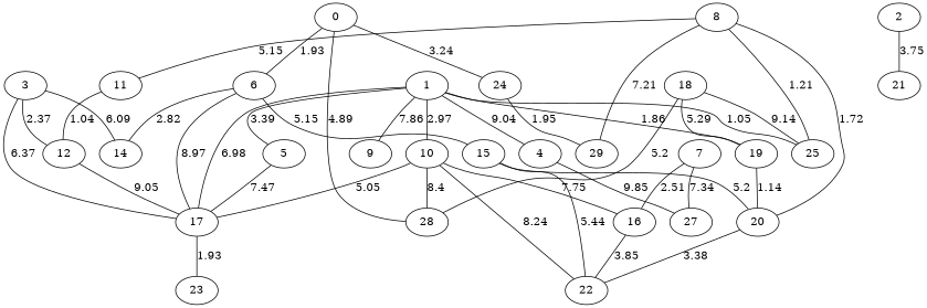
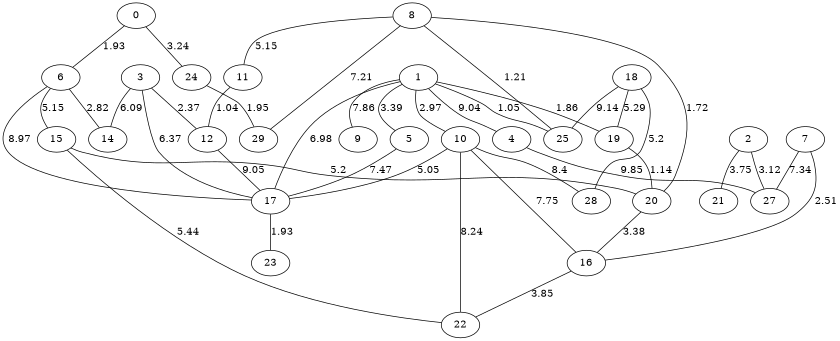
  graph {
    0
    6
    24
    28
    4
    27
    17
    14
    15
    29
    1
    5
    9
    10
    19
    25
    16
    22
    23
    20
    2
    21
    3
    12
    8
    11
    7
    18
    0 -- 6 [label=1.93]
    0 -- 24 [label=3.24]
-   0 -- 28 [label=4.89]
    6 -- 17 [label=8.97]
    6 -- 14 [label=2.82]
    6 -- 15 [label=5.15]
    24 -- 29 [label=1.95]
    4 -- 27 [label=9.85]
    17 -- 23 [label=1.93]
    15 -- 22 [label=5.44]
    15 -- 20 [label=5.2]
    1 -- 4 [label=9.04]
    1 -- 17 [label=6.98]
    1 -- 5 [label=3.39]
    1 -- 9 [label=7.86]
    1 -- 10 [label=2.97]
    1 -- 19 [label=1.86]
    1 -- 25 [label=1.05]
    5 -- 17 [label=7.47]
    10 -- 28 [label=8.4]
    10 -- 17 [label=5.05]
    10 -- 16 [label=7.75]
    10 -- 22 [label=8.24]
    19 -- 20 [label=1.14]
    16 -- 22 [label=3.85]
-   20 -- 22 [label=3.38]
+   20 -- 16 [label=3.38]
+   2 -- 27 [label=3.12]
    2 -- 21 [label=3.75]
    3 -- 17 [label=6.37]
    3 -- 14 [label=6.09]
    3 -- 12 [label=2.37]
    12 -- 17 [label=9.05]
    8 -- 29 [label=7.21]
    8 -- 25 [label=1.21]
    8 -- 20 [label=1.72]
    8 -- 11 [label=5.15]
    11 -- 12 [label=1.04]
    7 -- 27 [label=7.34]
    7 -- 16 [label=2.51]
    18 -- 28 [label=5.2]
    18 -- 19 [label=5.29]
    18 -- 25 [label=9.14]
  }
